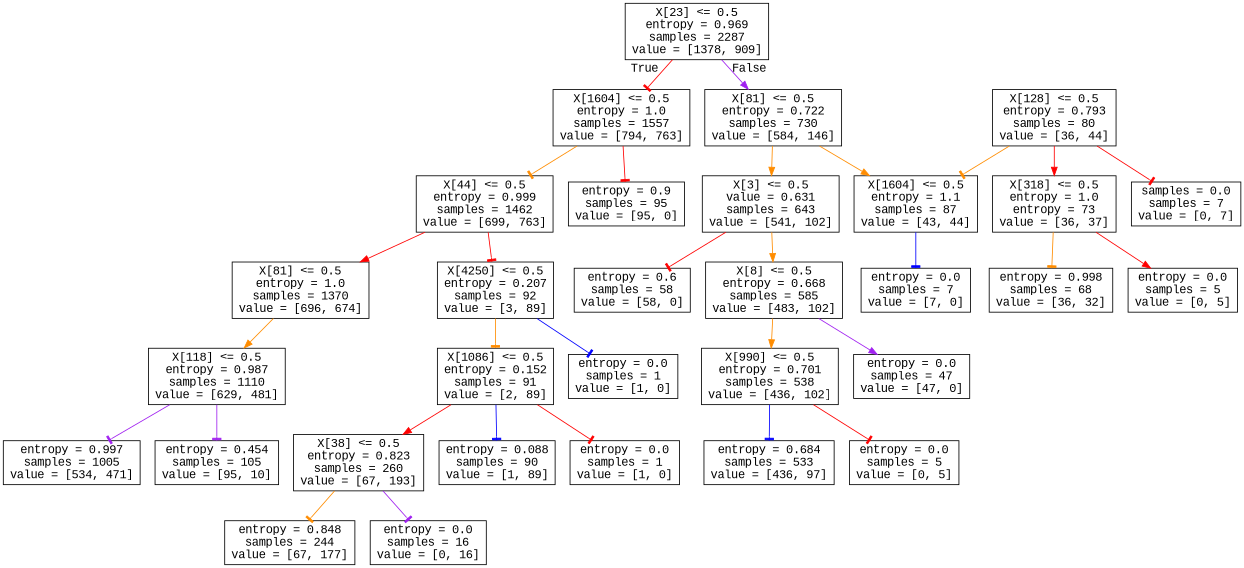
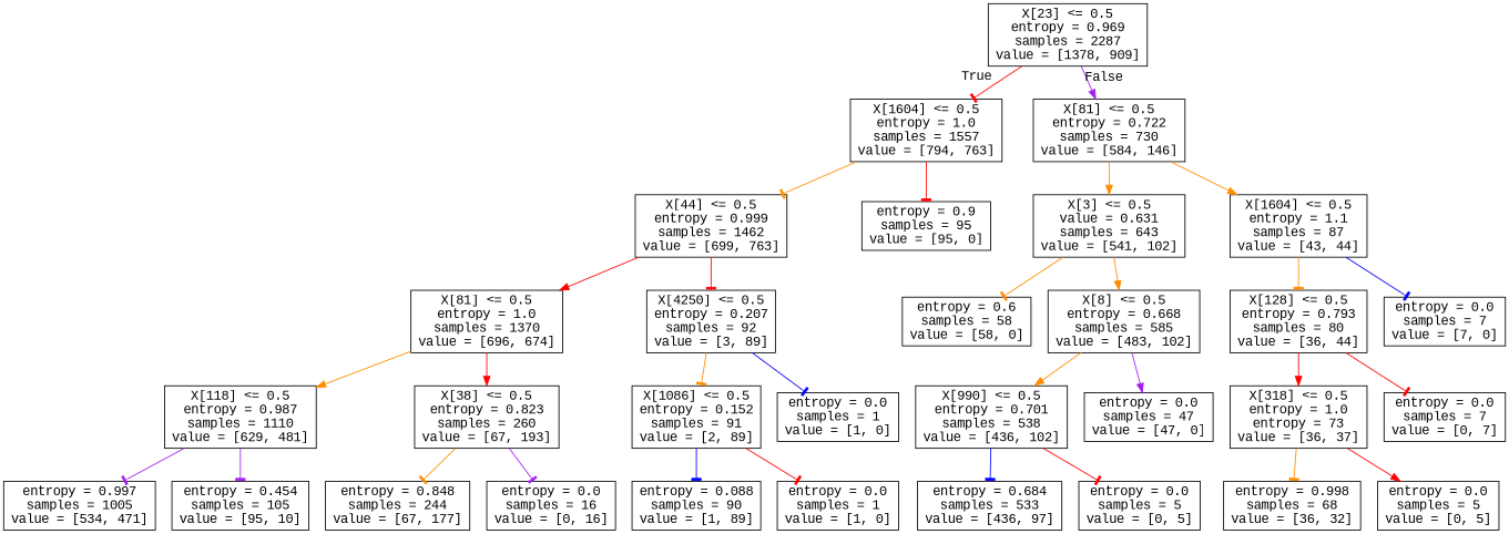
  digraph {
    fontname="Liberation Mono"
    node [fontname="Liberation Mono" shape=box]
    edge [arrowhead=tee color=red fontname="Liberation Mono"]
    n1 [label="X[23] <= 0.5\nentropy = 0.969\nsamples = 2287\nvalue = [1378, 909]"]
    n2 [label="X[1604] <= 0.5\nentropy = 1.0\nsamples = 1557\nvalue = [794, 763]"]
    n3 [label="X[81] <= 0.5\nentropy = 0.722\nsamples = 730\nvalue = [584, 146]"]
    n4 [label="X[44] <= 0.5\nentropy = 0.999\nsamples = 1462\nvalue = [699, 763]"]
    n5 [label="entropy = 0.9\nsamples = 95\nvalue = [95, 0]"]
    n6 [label="X[3] <= 0.5\nvalue = 0.631\nsamples = 643\nvalue = [541, 102]"]
    n7 [label="X[1604] <= 0.5\nentropy = 1.1\nsamples = 87\nvalue = [43, 44]"]
    n8 [label="X[81] <= 0.5\nentropy = 1.0\nsamples = 1370\nvalue = [696, 674]"]
    n9 [label="X[4250] <= 0.5\nentropy = 0.207\nsamples = 92\nvalue = [3, 89]"]
    n10 [label="X[118] <= 0.5\nentropy = 0.987\nsamples = 1110\nvalue = [629, 481]"]
    n11 [label="X[38] <= 0.5\nentropy = 0.823\nsamples = 260\nvalue = [67, 193]"]
    n12 [label="X[1086] <= 0.5\nentropy = 0.152\nsamples = 91\nvalue = [2, 89]"]
    n13 [label="entropy = 0.0\nsamples = 1\nvalue = [1, 0]"]
    n14 [label="entropy = 0.997\nsamples = 1005\nvalue = [534, 471]"]
    n15 [label="entropy = 0.454\nsamples = 105\nvalue = [95, 10]"]
    n16 [label="entropy = 0.848\nsamples = 244\nvalue = [67, 177]"]
    n17 [label="entropy = 0.0\nsamples = 16\nvalue = [0, 16]"]
    n18 [label="entropy = 0.088\nsamples = 90\nvalue = [1, 89]"]
    n19 [label="entropy = 0.0\nsamples = 1\nvalue = [1, 0]"]
    n20 [label="entropy = 0.6\nsamples = 58\nvalue = [58, 0]"]
    n21 [label="X[8] <= 0.5\nentropy = 0.668\nsamples = 585\nvalue = [483, 102]"]
    n22 [label="X[128] <= 0.5\nentropy = 0.793\nsamples = 80\nvalue = [36, 44]"]
    n23 [label="entropy = 0.0\nsamples = 7\nvalue = [7, 0]"]
    n24 [label="X[990] <= 0.5\nentropy = 0.701\nsamples = 538\nvalue = [436, 102]"]
    n25 [label="entropy = 0.0\nsamples = 47\nvalue = [47, 0]"]
    n26 [label="entropy = 0.684\nsamples = 533\nvalue = [436, 97]"]
    n27 [label="entropy = 0.0\nsamples = 5\nvalue = [0, 5]"]
    n28 [label="X[318] <= 0.5\nentropy = 1.0\nentropy = 73\nvalue = [36, 37]"]
-   n29 [label="samples = 0.0\nsamples = 7\nvalue = [0, 7]"]
+   n29 [label="entropy = 0.0\nsamples = 7\nvalue = [0, 7]"]
    n30 [label="entropy = 0.998\nsamples = 68\nvalue = [36, 32]"]
    n31 [label="entropy = 0.0\nsamples = 5\nvalue = [0, 5]"]
    n1 -> n2 [headlabel=True labelangle=45 labeldistance=2.5]
    n1 -> n3 [arrowhead=normal color=purple headlabel=False labelangle=-45 labeldistance=2.5]
    n2 -> n4 [color=darkorange]
    n2 -> n5
    n3 -> n6 [arrowhead=normal color=darkorange]
    n3 -> n7 [arrowhead=normal color=darkorange]
    n4 -> n8 [arrowhead=normal]
    n4 -> n9
-   n6 -> n20
+   n6 -> n20 [color=darkorange]
    n6 -> n21 [arrowhead=normal color=darkorange]
-   n22 -> n7 [color=darkorange]
+   n7 -> n22 [color=darkorange]
    n7 -> n23 [color=blue]
    n8 -> n10 [arrowhead=normal color=darkorange]
-   n12 -> n11 [arrowhead=normal]
+   n8 -> n11 [arrowhead=normal]
    n9 -> n12 [color=darkorange]
    n9 -> n13 [color=blue]
    n10 -> n14 [color=purple]
    n10 -> n15 [color=purple]
    n11 -> n16 [color=darkorange]
    n11 -> n17 [color=purple]
    n12 -> n18 [color=blue]
    n12 -> n19
    n21 -> n24 [arrowhead=normal color=darkorange]
    n21 -> n25 [arrowhead=normal color=purple]
    n22 -> n28 [arrowhead=normal]
    n22 -> n29
    n24 -> n26 [color=blue]
    n24 -> n27
    n28 -> n30 [color=darkorange]
    n28 -> n31 [arrowhead=normal]
  }
